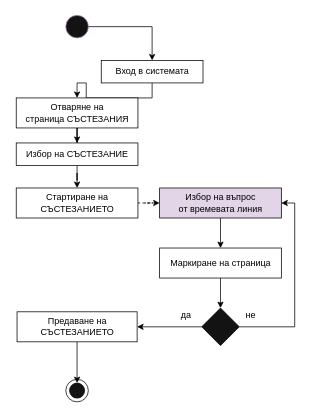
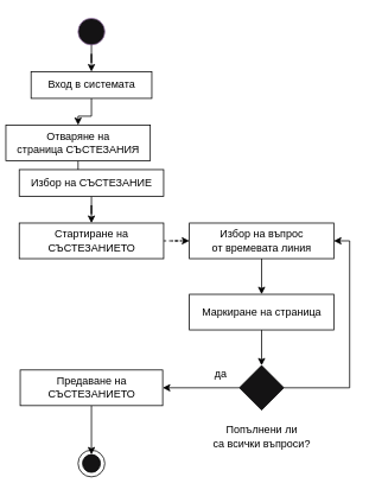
  <mxCell id="0" />
  <mxCell id="1" parent="0" />
  <mxCell id="2" style="edgeStyle=orthogonalEdgeStyle;rounded=0;orthogonalLoop=1;jettySize=auto;html=1;" parent="1" source="3" target="5" edge="1"><mxGeometry relative="1" as="geometry" /></mxCell>
  <mxCell id="3" value="" style="ellipse;html=1;fillColor=#141314;strokeColor=#9673a6;" parent="1" vertex="1"><mxGeometry x="87" y="20" width="30" height="30" as="geometry" /></mxCell>
  <mxCell id="4" style="edgeStyle=orthogonalEdgeStyle;rounded=0;orthogonalLoop=1;jettySize=auto;html=1;" parent="1" source="5" target="7" edge="1"><mxGeometry relative="1" as="geometry" /></mxCell>
- <mxCell id="5" value="Вход в системата" style="html=1;dashed=0;whitespace=wrap;" parent="1" vertex="1"><mxGeometry x="134.19" y="80" width="135.62" height="30" as="geometry" /></mxCell>
+ <mxCell id="5" value="Вход в системата" style="html=1;dashed=0;whitespace=wrap;" parent="1" vertex="1"><mxGeometry x="34.19" y="80" width="135.62" height="30" as="geometry" /></mxCell>
  <mxCell id="6" style="edgeStyle=orthogonalEdgeStyle;rounded=0;orthogonalLoop=1;jettySize=auto;html=1;" parent="1" source="7" target="9" edge="1"><mxGeometry relative="1" as="geometry" /></mxCell>
- <mxCell id="7" value="Отваряне на&lt;br&gt;страница СЪСТЕЗАНИЯ" style="html=1;dashed=0;whitespace=wrap;" parent="1" vertex="1"><mxGeometry x="20.91" y="130" width="162.19" height="40" as="geometry" /></mxCell>
+ <mxCell id="7" value="Отваряне на&lt;br&gt;страница СЪСТЕЗАНИЯ" style="html=1;dashed=0;whitespace=wrap;" parent="1" vertex="1"><mxGeometry x="5.91" y="140" width="162.19" height="40" as="geometry" /></mxCell>
  <mxCell id="8" style="edgeStyle=orthogonalEdgeStyle;rounded=0;orthogonalLoop=1;jettySize=auto;html=1;" parent="1" source="9" target="13" edge="1"><mxGeometry relative="1" as="geometry" /></mxCell>
  <mxCell id="9" value="Избор на СЪСТЕЗАНИЕ" style="html=1;dashed=0;whitespace=wrap;" parent="1" vertex="1"><mxGeometry x="20.91" y="190" width="162.19" height="30" as="geometry" /></mxCell>
  <mxCell id="10" value="" style="ellipse;whiteSpace=wrap;html=1;aspect=fixed;" parent="1" vertex="1"><mxGeometry x="87" y="505" width="30" height="30" as="geometry" /></mxCell>
  <mxCell id="11" value="" style="ellipse;whiteSpace=wrap;html=1;aspect=fixed;fillColor=#141314;" parent="1" vertex="1"><mxGeometry x="92" y="510" width="20" height="20" as="geometry" /></mxCell>
  <mxCell id="12" style="edgeStyle=orthogonalEdgeStyle;rounded=0;orthogonalLoop=1;jettySize=auto;html=1;dashed=1;" parent="1" source="13" target="15" edge="1"><mxGeometry relative="1" as="geometry" /></mxCell>
  <mxCell id="13" value="Стартиране на &lt;br&gt;СЪСТЕЗАНИЕТО" style="html=1;dashed=0;whitespace=wrap;" parent="1" vertex="1"><mxGeometry x="20.91" y="250" width="162.19" height="40" as="geometry" /></mxCell>
  <mxCell id="14" style="edgeStyle=orthogonalEdgeStyle;rounded=0;orthogonalLoop=1;jettySize=auto;html=1;" parent="1" source="15" target="17" edge="1"><mxGeometry relative="1" as="geometry" /></mxCell>
- <mxCell id="15" value="Избор на въпрос&lt;br&gt;от времевата линия" style="html=1;dashed=0;whitespace=wrap;fillColor=#e1d5e7;" parent="1" vertex="1"><mxGeometry x="212" y="250" width="162.19" height="40" as="geometry" /></mxCell>
+ <mxCell id="15" value="Избор на въпрос&lt;br&gt;от времевата линия" style="html=1;dashed=0;whitespace=wrap;" parent="1" vertex="1"><mxGeometry x="212" y="250" width="162.19" height="40" as="geometry" /></mxCell>
  <mxCell id="16" style="edgeStyle=orthogonalEdgeStyle;rounded=0;orthogonalLoop=1;jettySize=auto;html=1;" parent="1" source="17" target="20" edge="1"><mxGeometry relative="1" as="geometry" /></mxCell>
  <mxCell id="17" value="Маркиране на страница" style="html=1;dashed=0;whitespace=wrap;" parent="1" vertex="1"><mxGeometry x="212" y="330" width="162.19" height="40" as="geometry" /></mxCell>
  <mxCell id="18" style="edgeStyle=orthogonalEdgeStyle;rounded=0;orthogonalLoop=1;jettySize=auto;html=1;" parent="1" source="20" target="15" edge="1"><mxGeometry relative="1" as="geometry"><Array as="points"><mxPoint x="392" y="435" /><mxPoint x="392" y="270" /></Array></mxGeometry></mxCell>
  <mxCell id="19" style="edgeStyle=orthogonalEdgeStyle;rounded=0;orthogonalLoop=1;jettySize=auto;html=1;" parent="1" source="20" target="24" edge="1"><mxGeometry relative="1" as="geometry" /></mxCell>
  <mxCell id="20" value="" style="rhombus;whiteSpace=wrap;html=1;fillColor=#141314;" parent="1" vertex="1"><mxGeometry x="268.1" y="410" width="50" height="50" as="geometry" /></mxCell>
- <mxCell id="22" value="не" style="text;html=1;align=center;verticalAlign=middle;resizable=0;points=[];autosize=1;strokeColor=none;fillColor=none;" parent="1" vertex="1"><mxGeometry x="318.1" y="410" width="30" height="20" as="geometry" /></mxCell>
+ <mxCell id="21" value="Попълнени ли &lt;br&gt;са всички въпроси?" style="text;html=1;align=center;verticalAlign=middle;resizable=0;points=[];autosize=1;strokeColor=none;fillColor=none;" parent="1" vertex="1"><mxGeometry x="233.1" y="475" width="120" height="30" as="geometry" /></mxCell>
  <mxCell id="23" style="edgeStyle=orthogonalEdgeStyle;rounded=0;orthogonalLoop=1;jettySize=auto;html=1;" parent="1" source="24" target="11" edge="1"><mxGeometry relative="1" as="geometry" /></mxCell>
  <mxCell id="24" value="Предаване на &lt;br&gt;СЪСТЕЗАНИЕТО" style="html=1;dashed=0;whitespace=wrap;" parent="1" vertex="1"><mxGeometry x="22" y="415" width="160" height="40" as="geometry" /></mxCell>
  <mxCell id="25" value="да" style="text;html=1;align=center;verticalAlign=middle;resizable=0;points=[];autosize=1;strokeColor=none;fillColor=none;" parent="1" vertex="1"><mxGeometry x="232" y="410" width="30" height="20" as="geometry" /></mxCell>
